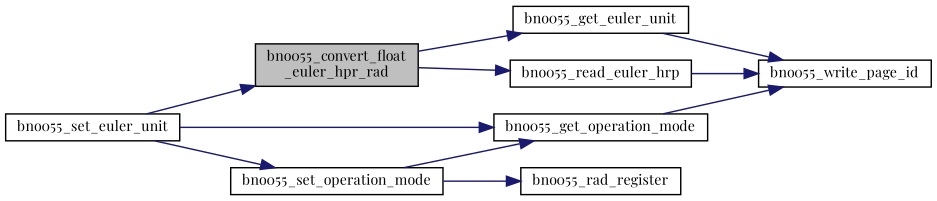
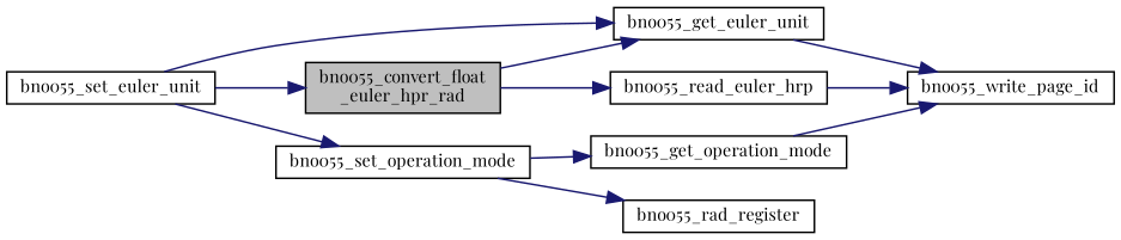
  digraph {
    fontname="Playfair Display"
    rankdir=LR
    node [color=black fillcolor=white fontname="Playfair Display" fontsize=10 shape=record style=filled]
    edge [color=midnightblue fontname="Playfair Display" fontsize=10 labelfontname=Helvetica labelfontsize=10 style=solid]
    n1 [fillcolor=grey75 fontcolor=black height=0.2 label="bno055_convert_float\l_euler_hpr_rad" width=0.4]
    n2 [height=0.2 label=bno055_get_euler_unit width=0.4]
    n3 [height=0.2 label=bno055_read_euler_hrp width=0.4]
    n4 [height=0.2 label=bno055_write_page_id width=0.4]
    n5 [height=0.2 label=bno055_set_euler_unit width=0.4]
    n6 [height=0.2 label=bno055_get_operation_mode width=0.4]
    n7 [height=0.2 label=bno055_set_operation_mode width=0.4]
    n8 [height=0.2 label=bno055_rad_register width=0.4]
    n1 -> n2
    n1 -> n3
    n2 -> n4
    n3 -> n4
    n5 -> n1
-   n5 -> n6
+   n5 -> n2
    n5 -> n7
    n6 -> n4
    n7 -> n6
    n7 -> n8
  }
